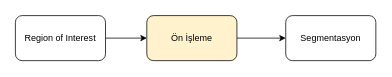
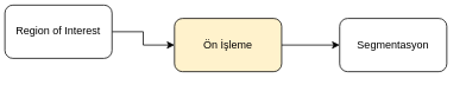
  <mxCell id="0" />
  <mxCell id="1" parent="0" />
  <mxCell id="2" value="" style="edgeStyle=orthogonalEdgeStyle;rounded=0;orthogonalLoop=1;jettySize=auto;html=1;" parent="1" source="3" target="5" edge="1"><mxGeometry relative="1" as="geometry" /></mxCell>
- <mxCell id="3" value="Region of Interest" style="rounded=1;whiteSpace=wrap;html=1;" parent="1" vertex="1"><mxGeometry x="20" y="20" width="120" height="60" as="geometry" /></mxCell>
+ <mxCell id="3" value="Region of Interest" style="rounded=1;whiteSpace=wrap;html=1;" parent="1" vertex="1"><mxGeometry x="5" y="5" width="120" height="60" as="geometry" /></mxCell>
  <mxCell id="4" value="" style="edgeStyle=orthogonalEdgeStyle;rounded=0;orthogonalLoop=1;jettySize=auto;html=1;" parent="1" source="5" target="6" edge="1"><mxGeometry relative="1" as="geometry" /></mxCell>
  <mxCell id="5" value="Ön İşleme" style="rounded=1;whiteSpace=wrap;html=1;fillColor=#fff2cc;" parent="1" vertex="1"><mxGeometry x="195" y="20" width="120" height="60" as="geometry" /></mxCell>
  <mxCell id="6" value="Segmentasyon" style="rounded=1;whiteSpace=wrap;html=1;" parent="1" vertex="1"><mxGeometry x="380" y="20" width="120" height="60" as="geometry" /></mxCell>
